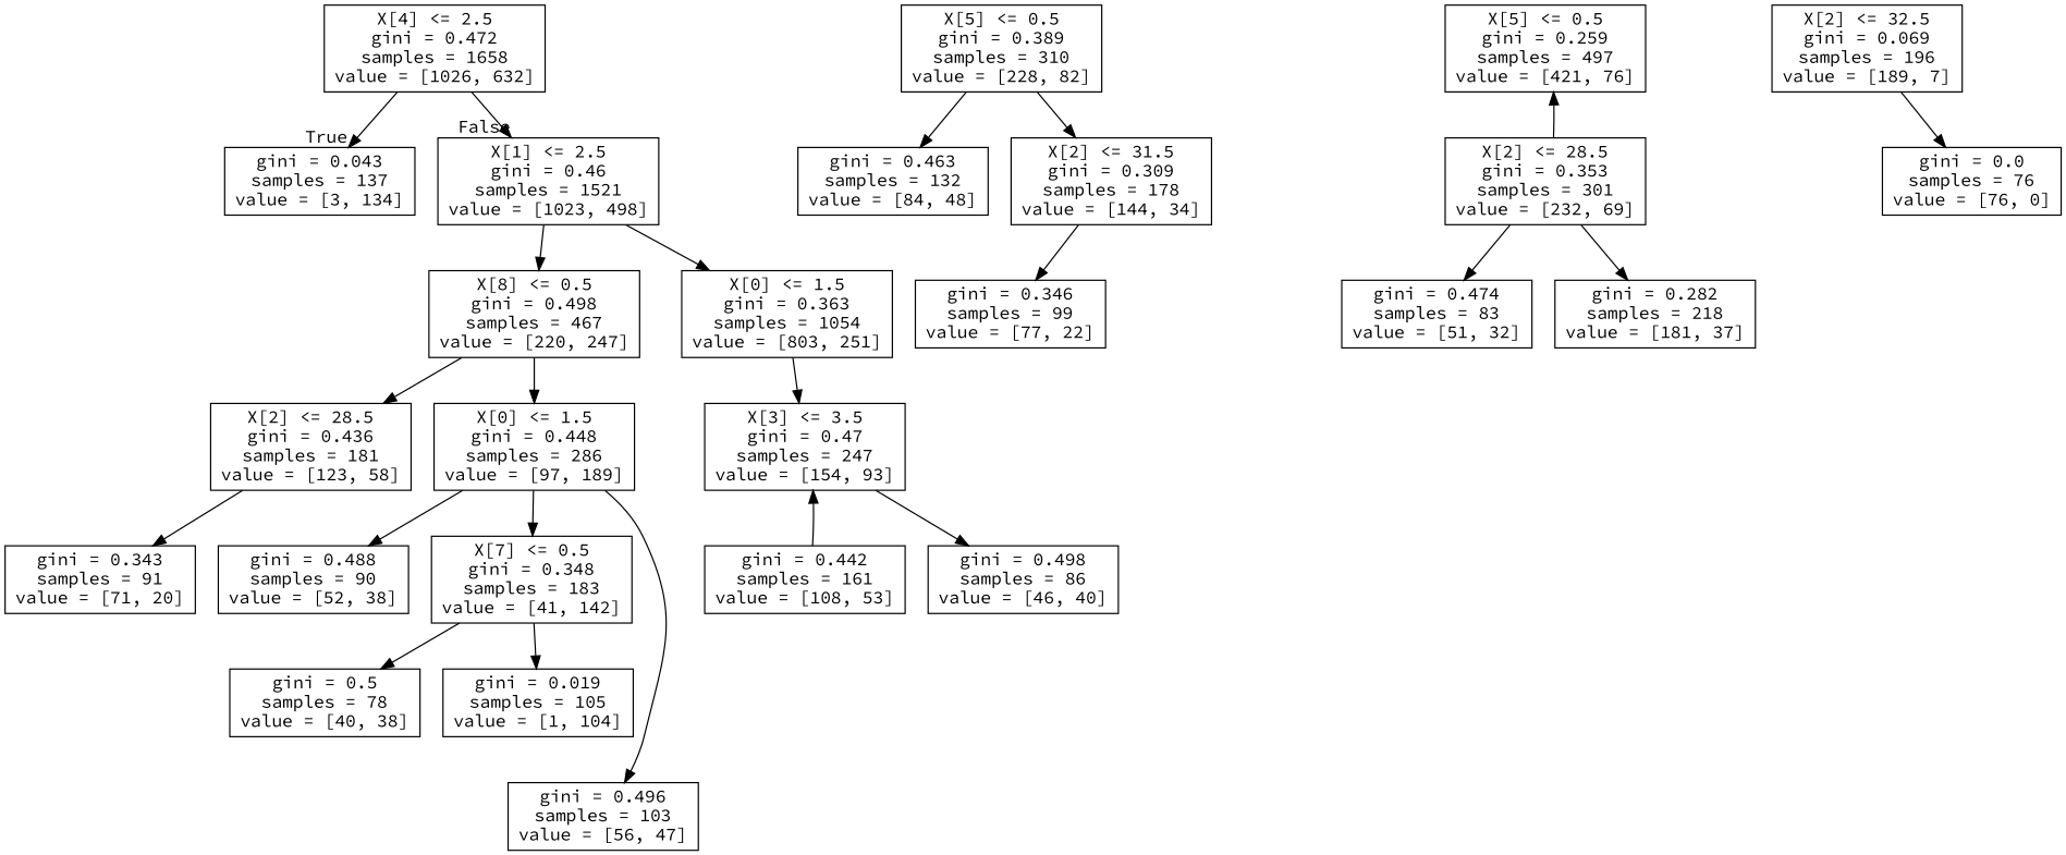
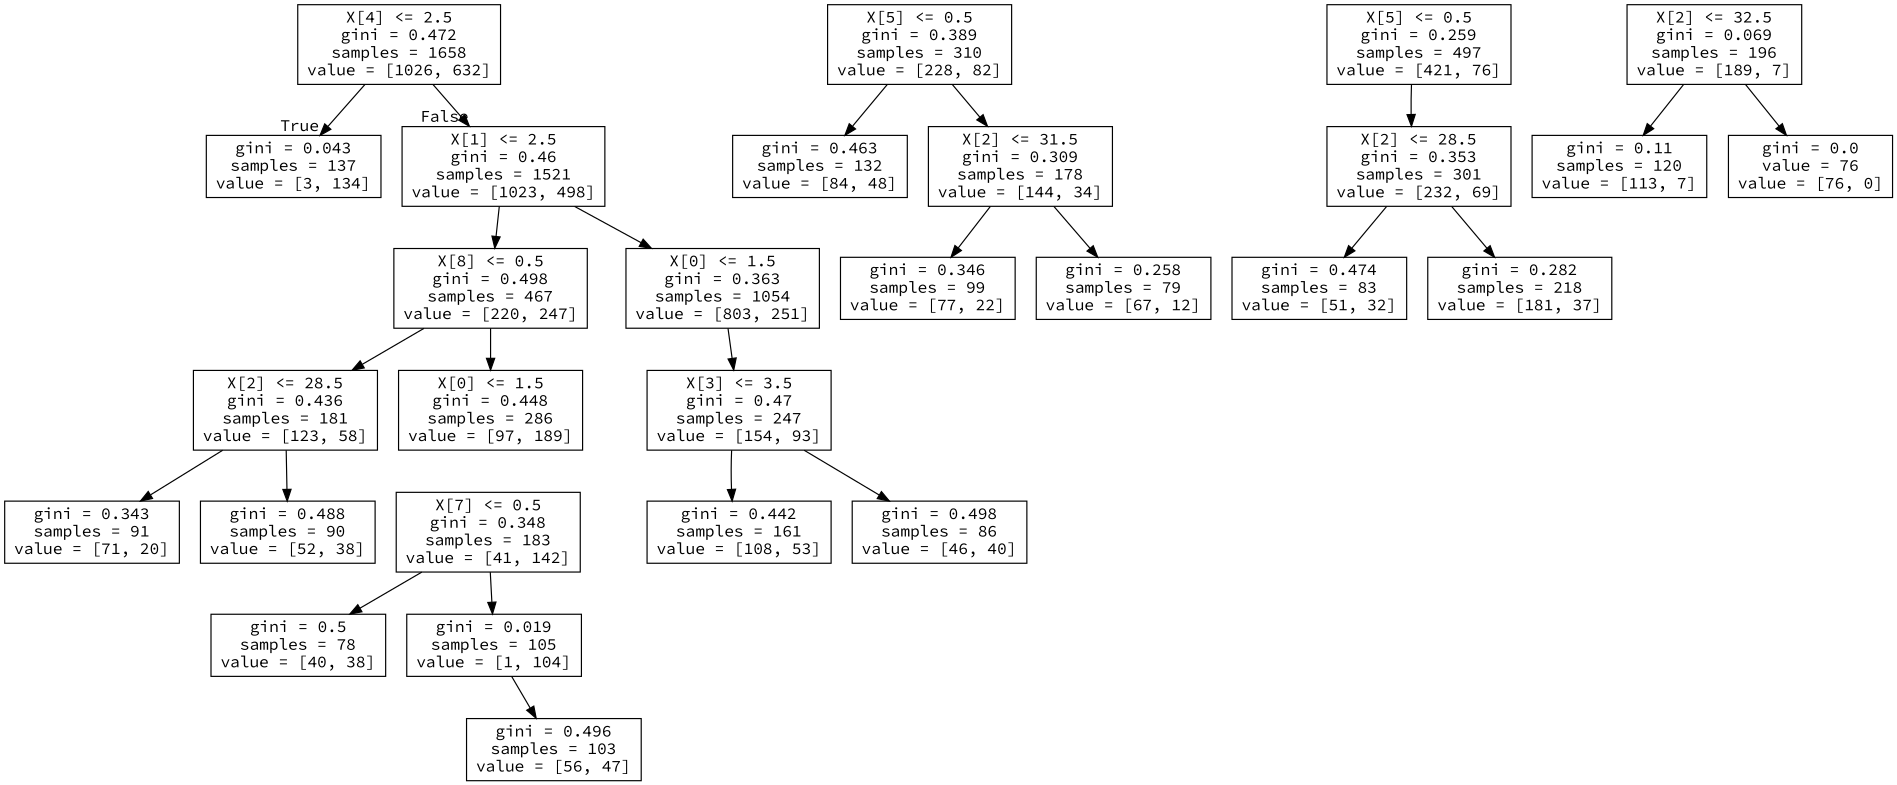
  digraph {
    fontname="Source Code Pro"
    node [fontname="Source Code Pro" shape=box]
    edge [fontname="Source Code Pro"]
    n1 [label="X[4] <= 2.5\ngini = 0.472\nsamples = 1658\nvalue = [1026, 632]"]
    n2 [label="gini = 0.043\nsamples = 137\nvalue = [3, 134]"]
    n3 [label="X[1] <= 2.5\ngini = 0.46\nsamples = 1521\nvalue = [1023, 498]"]
    n4 [label="X[8] <= 0.5\ngini = 0.498\nsamples = 467\nvalue = [220, 247]"]
    n5 [label="X[0] <= 1.5\ngini = 0.363\nsamples = 1054\nvalue = [803, 251]"]
    n6 [label="X[2] <= 28.5\ngini = 0.436\nsamples = 181\nvalue = [123, 58]"]
    n7 [label="X[0] <= 1.5\ngini = 0.448\nsamples = 286\nvalue = [97, 189]"]
    n8 [label="X[3] <= 3.5\ngini = 0.47\nsamples = 247\nvalue = [154, 93]"]
    n9 [label="gini = 0.488\nsamples = 90\nvalue = [52, 38]"]
    n10 [label="gini = 0.343\nsamples = 91\nvalue = [71, 20]"]
    n11 [label="X[7] <= 0.5\ngini = 0.348\nsamples = 183\nvalue = [41, 142]"]
    n12 [label="gini = 0.496\nsamples = 103\nvalue = [56, 47]"]
    n13 [label="gini = 0.5\nsamples = 78\nvalue = [40, 38]"]
    n14 [label="gini = 0.019\nsamples = 105\nvalue = [1, 104]"]
    n15 [label="gini = 0.442\nsamples = 161\nvalue = [108, 53]"]
    n16 [label="gini = 0.498\nsamples = 86\nvalue = [46, 40]"]
    n17 [label="X[5] <= 0.5\ngini = 0.389\nsamples = 310\nvalue = [228, 82]"]
    n18 [label="gini = 0.463\nsamples = 132\nvalue = [84, 48]"]
    n19 [label="X[2] <= 31.5\ngini = 0.309\nsamples = 178\nvalue = [144, 34]"]
    n20 [label="X[5] <= 0.5\ngini = 0.259\nsamples = 497\nvalue = [421, 76]"]
    n21 [label="X[2] <= 28.5\ngini = 0.353\nsamples = 301\nvalue = [232, 69]"]
    n22 [label="gini = 0.346\nsamples = 99\nvalue = [77, 22]"]
+   n23 [label="gini = 0.258\nsamples = 79\nvalue = [67, 12]"]
    n24 [label="X[2] <= 32.5\ngini = 0.069\nsamples = 196\nvalue = [189, 7]"]
-   n26 [label="gini = 0.0\nsamples = 76\nvalue = [76, 0]"]
+   n25 [label="gini = 0.11\nsamples = 120\nvalue = [113, 7]"]
+   n26 [label="gini = 0.0\nvalue = 76\nvalue = [76, 0]"]
    n27 [label="gini = 0.474\nsamples = 83\nvalue = [51, 32]"]
    n28 [label="gini = 0.282\nsamples = 218\nvalue = [181, 37]"]
    n1 -> n2 [headlabel=True labelangle=45 labeldistance=2.5]
    n1 -> n3 [headlabel=False labelangle=-45 labeldistance=2.5]
    n3 -> n4
    n3 -> n5
    n4 -> n6
    n4 -> n7
    n5 -> n8
-   n7 -> n9
+   n6 -> n9
    n6 -> n10
-   n7 -> n11
-   n7 -> n12
-   n15 -> n8
+   n14 -> n12
+   n8 -> n15
    n8 -> n16
    n11 -> n13
    n11 -> n14
    n17 -> n18
    n17 -> n19
    n19 -> n22
-   n21 -> n20
+   n19 -> n23
+   n20 -> n21
    n21 -> n27
    n21 -> n28
+   n24 -> n25
    n24 -> n26
  }
